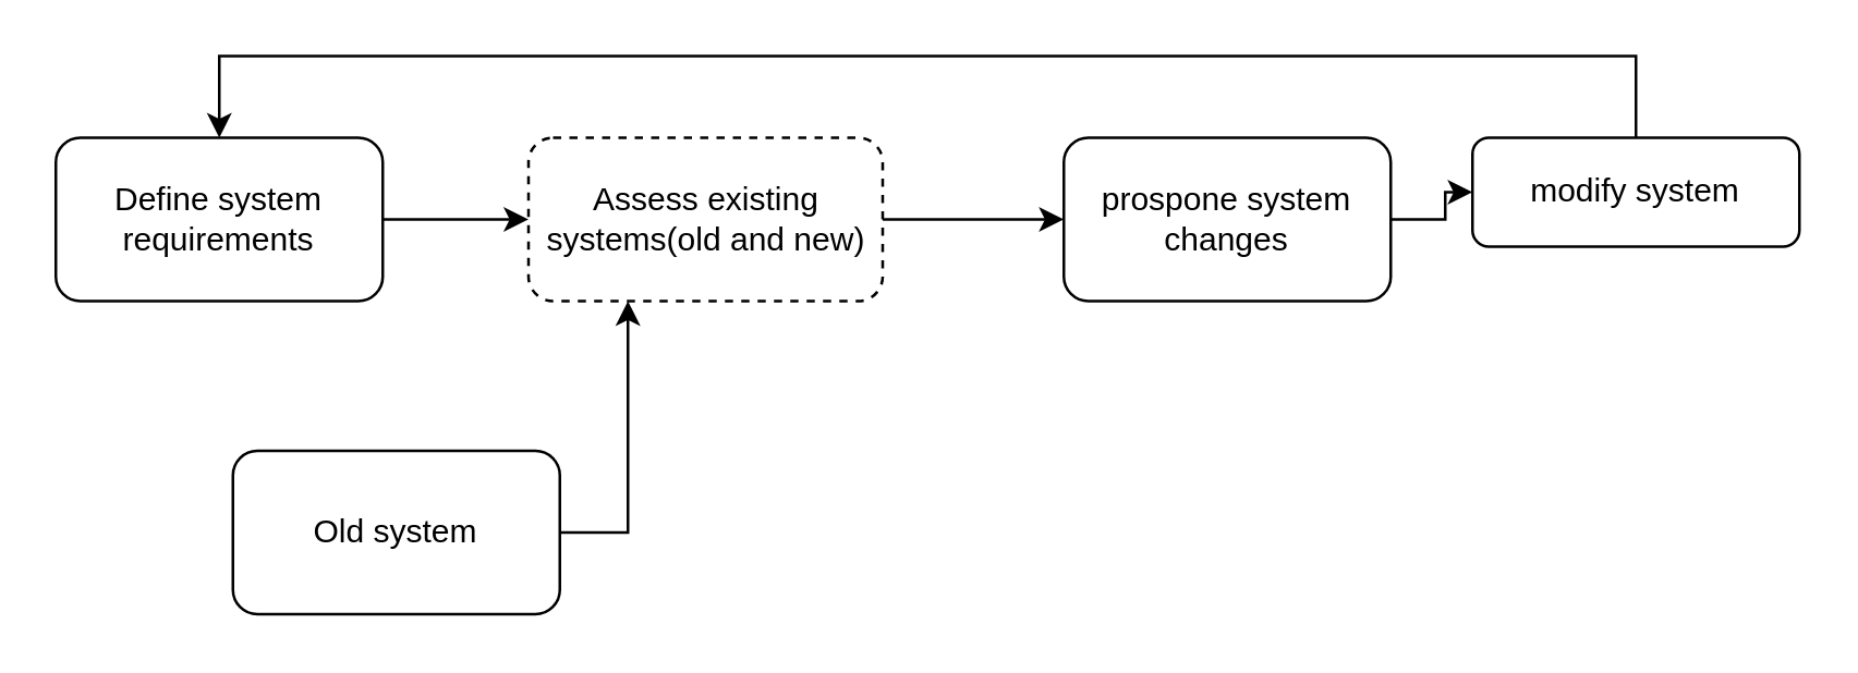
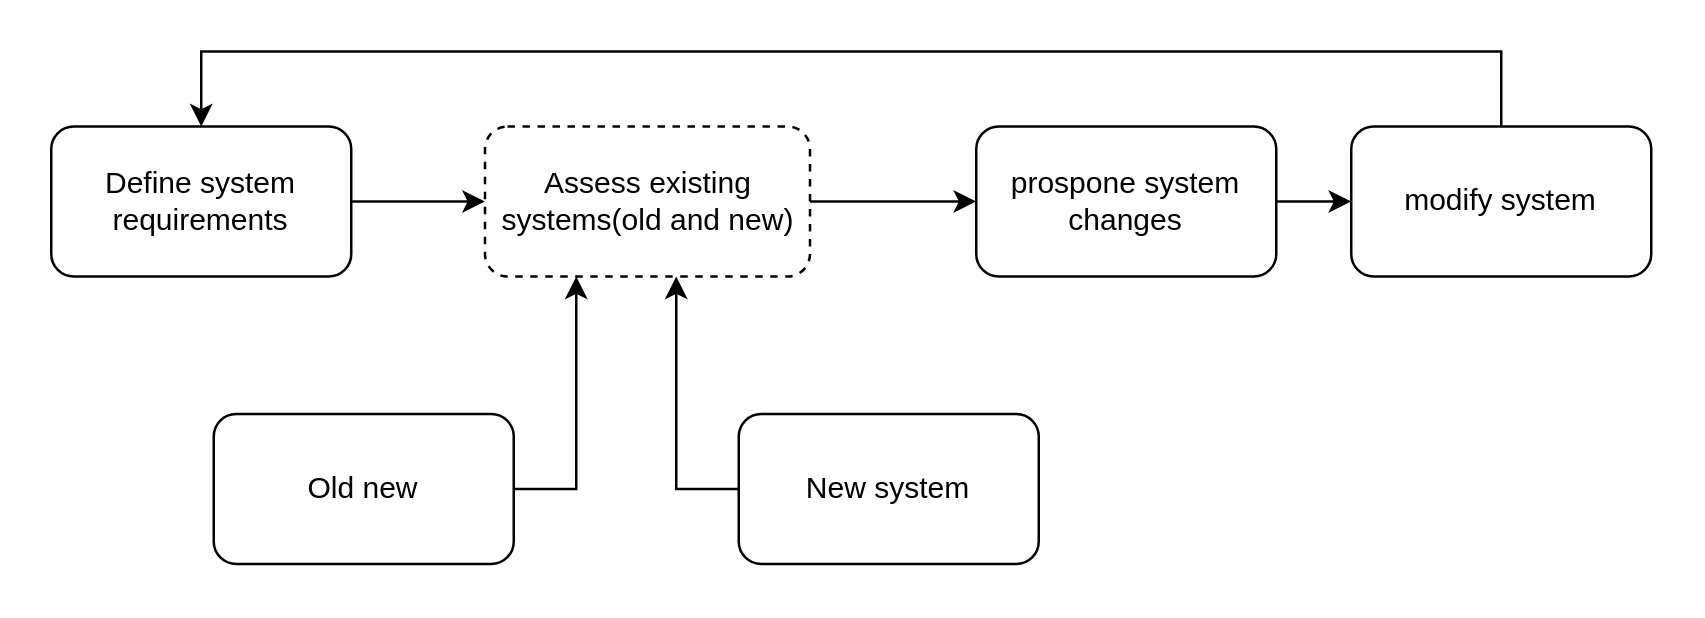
  <mxCell id="0" />
  <mxCell id="1" parent="0" />
  <mxCell id="2" value="" style="edgeStyle=orthogonalEdgeStyle;rounded=0;orthogonalLoop=1;jettySize=auto;html=1;" edge="1" parent="1" source="3" target="5"><mxGeometry relative="1" as="geometry" /></mxCell>
  <mxCell id="3" value="Define system requirements" style="rounded=1;whiteSpace=wrap;html=1;" vertex="1" parent="1"><mxGeometry x="20" y="50" width="120" height="60" as="geometry" /></mxCell>
  <mxCell id="4" value="" style="edgeStyle=orthogonalEdgeStyle;rounded=0;orthogonalLoop=1;jettySize=auto;html=1;" edge="1" parent="1" source="5" target="7"><mxGeometry relative="1" as="geometry" /></mxCell>
  <mxCell id="5" value="Assess existing systems(old and new)" style="rounded=1;whiteSpace=wrap;html=1;dashed=1;" vertex="1" parent="1"><mxGeometry x="193.5" y="50" width="130" height="60" as="geometry" /></mxCell>
  <mxCell id="6" value="" style="edgeStyle=orthogonalEdgeStyle;rounded=0;orthogonalLoop=1;jettySize=auto;html=1;" edge="1" parent="1" source="7" target="9"><mxGeometry relative="1" as="geometry" /></mxCell>
  <mxCell id="7" value="prospone system changes" style="rounded=1;whiteSpace=wrap;html=1;" vertex="1" parent="1"><mxGeometry x="390" y="50" width="120" height="60" as="geometry" /></mxCell>
  <mxCell id="8" style="edgeStyle=orthogonalEdgeStyle;rounded=0;orthogonalLoop=1;jettySize=auto;html=1;entryX=0.5;entryY=0;entryDx=0;entryDy=0;" edge="1" parent="1" source="9" target="3"><mxGeometry relative="1" as="geometry"><Array as="points"><mxPoint x="600" y="20" /><mxPoint x="80" y="20" /></Array></mxGeometry></mxCell>
- <mxCell id="9" value="modify system" style="rounded=1;whiteSpace=wrap;html=1;" vertex="1" parent="1"><mxGeometry x="540" y="50" width="120" height="40" as="geometry" /></mxCell>
+ <mxCell id="9" value="modify system" style="rounded=1;whiteSpace=wrap;html=1;" vertex="1" parent="1"><mxGeometry x="540" y="50" width="120" height="60" as="geometry" /></mxCell>
+ <mxCell id="10" value="" style="edgeStyle=orthogonalEdgeStyle;rounded=0;orthogonalLoop=1;jettySize=auto;html=1;" edge="1" parent="1" source="11" target="5"><mxGeometry relative="1" as="geometry"><Array as="points"><mxPoint x="270" y="195" /></Array></mxGeometry></mxCell>
+ <mxCell id="11" value="New system" style="rounded=1;whiteSpace=wrap;html=1;" vertex="1" parent="1"><mxGeometry x="295" y="165" width="120" height="60" as="geometry" /></mxCell>
  <mxCell id="12" value="" style="edgeStyle=orthogonalEdgeStyle;rounded=0;orthogonalLoop=1;jettySize=auto;html=1;" edge="1" parent="1" source="13" target="5"><mxGeometry relative="1" as="geometry"><Array as="points"><mxPoint x="230" y="195" /></Array></mxGeometry></mxCell>
- <mxCell id="13" value="Old system" style="rounded=1;whiteSpace=wrap;html=1;" vertex="1" parent="1"><mxGeometry x="85" y="165" width="120" height="60" as="geometry" /></mxCell>
+ <mxCell id="13" value="Old new" style="rounded=1;whiteSpace=wrap;html=1;" vertex="1" parent="1"><mxGeometry x="85" y="165" width="120" height="60" as="geometry" /></mxCell>
